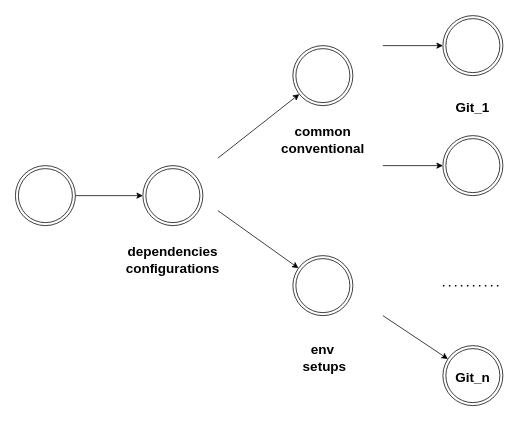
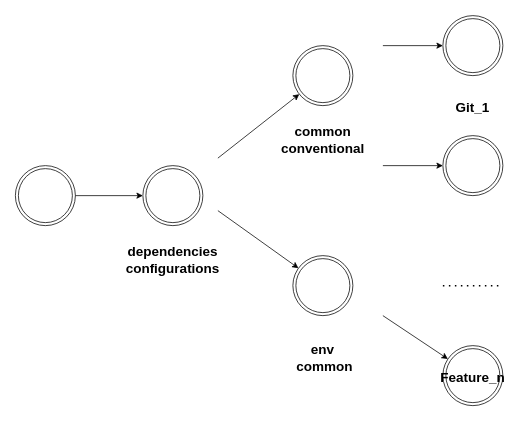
  <mxCell id="0" />
  <mxCell id="1" parent="0" />
  <mxCell id="2" value="" style="group" vertex="1" connectable="0" parent="1"><mxGeometry x="20" y="220" width="80" height="160" as="geometry" /></mxCell>
  <mxCell id="3" value="" style="ellipse;shape=doubleEllipse;whiteSpace=wrap;html=1;aspect=fixed;" vertex="1" parent="2"><mxGeometry width="80" height="80" as="geometry" /></mxCell>
  <mxCell id="4" value="" style="endArrow=classic;html=1;rounded=0;fontSize=18;exitX=1;exitY=0.5;exitDx=0;exitDy=0;entryX=0;entryY=0.5;entryDx=0;entryDy=0;" edge="1" parent="1" source="3" target="6"><mxGeometry width="50" height="50" relative="1" as="geometry"><mxPoint x="430" y="310" as="sourcePoint" /><mxPoint x="230" y="260" as="targetPoint" /></mxGeometry></mxCell>
  <mxCell id="5" value="" style="group" vertex="1" connectable="0" parent="1"><mxGeometry x="190" y="220" width="80" height="160" as="geometry" /></mxCell>
  <mxCell id="6" value="" style="ellipse;shape=doubleEllipse;whiteSpace=wrap;html=1;aspect=fixed;" vertex="1" parent="5"><mxGeometry width="80" height="80" as="geometry" /></mxCell>
  <mxCell id="7" value="&lt;span style=&quot;font-size: 18px;&quot;&gt;&lt;b&gt;dependencies configurations&lt;br&gt;&lt;br&gt;&lt;/b&gt;&lt;/span&gt;" style="text;html=1;strokeColor=none;fillColor=none;align=center;verticalAlign=middle;whiteSpace=wrap;rounded=0;" vertex="1" parent="5"><mxGeometry y="114.286" width="80" height="45.714" as="geometry" /></mxCell>
  <mxCell id="8" value="" style="group" vertex="1" connectable="0" parent="1"><mxGeometry x="390" y="60" width="80" height="160" as="geometry" /></mxCell>
  <mxCell id="9" value="" style="ellipse;shape=doubleEllipse;whiteSpace=wrap;html=1;aspect=fixed;" vertex="1" parent="8"><mxGeometry width="80" height="80" as="geometry" /></mxCell>
  <mxCell id="10" value="&lt;span style=&quot;font-size: 18px;&quot;&gt;&lt;b&gt;common conventional&lt;br&gt;&lt;br&gt;&lt;/b&gt;&lt;/span&gt;" style="text;html=1;strokeColor=none;fillColor=none;align=center;verticalAlign=middle;whiteSpace=wrap;rounded=0;" vertex="1" parent="8"><mxGeometry y="114.286" width="80" height="45.714" as="geometry" /></mxCell>
  <mxCell id="11" value="" style="group" vertex="1" connectable="0" parent="1"><mxGeometry x="390" y="340" width="80" height="160" as="geometry" /></mxCell>
  <mxCell id="12" value="" style="ellipse;shape=doubleEllipse;whiteSpace=wrap;html=1;aspect=fixed;" vertex="1" parent="11"><mxGeometry width="80" height="80" as="geometry" /></mxCell>
- <mxCell id="13" value="&lt;span style=&quot;font-size: 18px;&quot;&gt;&lt;b&gt;env&lt;br&gt;&amp;nbsp;setups&lt;br&gt;&lt;/b&gt;&lt;/span&gt;" style="text;html=1;strokeColor=none;fillColor=none;align=center;verticalAlign=middle;whiteSpace=wrap;rounded=0;" vertex="1" parent="11"><mxGeometry y="114.286" width="80" height="45.714" as="geometry" /></mxCell>
+ <mxCell id="13" value="&lt;span style=&quot;font-size: 18px;&quot;&gt;&lt;b&gt;env&lt;br&gt;&amp;nbsp;common&lt;br&gt;&lt;/b&gt;&lt;/span&gt;" style="text;html=1;strokeColor=none;fillColor=none;align=center;verticalAlign=middle;whiteSpace=wrap;rounded=0;" vertex="1" parent="11"><mxGeometry y="114.286" width="80" height="45.714" as="geometry" /></mxCell>
  <mxCell id="14" value="" style="group" vertex="1" connectable="0" parent="1"><mxGeometry x="590" y="20" width="80" height="160" as="geometry" /></mxCell>
  <mxCell id="15" value="" style="ellipse;shape=doubleEllipse;whiteSpace=wrap;html=1;aspect=fixed;" vertex="1" parent="14"><mxGeometry width="80" height="80" as="geometry" /></mxCell>
  <mxCell id="16" value="&lt;span style=&quot;font-size: 18px;&quot;&gt;&lt;b&gt;Git_1&lt;br&gt;&lt;/b&gt;&lt;/span&gt;" style="text;html=1;strokeColor=none;fillColor=none;align=center;verticalAlign=middle;whiteSpace=wrap;rounded=0;" vertex="1" parent="14"><mxGeometry y="99.996" width="80" height="45.714" as="geometry" /></mxCell>
  <mxCell id="17" value="" style="group" vertex="1" connectable="0" parent="1"><mxGeometry x="590" y="180" width="80" height="160" as="geometry" /></mxCell>
  <mxCell id="18" value="" style="ellipse;shape=doubleEllipse;whiteSpace=wrap;html=1;aspect=fixed;" vertex="1" parent="17"><mxGeometry width="80" height="80" as="geometry" /></mxCell>
  <mxCell id="19" value="" style="ellipse;shape=doubleEllipse;whiteSpace=wrap;html=1;aspect=fixed;" vertex="1" parent="1"><mxGeometry x="590" y="460" width="80" height="80" as="geometry" /></mxCell>
- <mxCell id="20" value="&lt;span style=&quot;font-size: 18px;&quot;&gt;&lt;b&gt;Git_n&lt;br&gt;&lt;/b&gt;&lt;/span&gt;" style="text;html=1;strokeColor=none;fillColor=none;align=center;verticalAlign=middle;whiteSpace=wrap;rounded=0;" vertex="1" parent="1"><mxGeometry x="590" y="479.996" width="80" height="45.714" as="geometry" /></mxCell>
+ <mxCell id="20" value="&lt;span style=&quot;font-size: 18px;&quot;&gt;&lt;b&gt;Feature_n&lt;br&gt;&lt;/b&gt;&lt;/span&gt;" style="text;html=1;strokeColor=none;fillColor=none;align=center;verticalAlign=middle;whiteSpace=wrap;rounded=0;" vertex="1" parent="1"><mxGeometry x="590" y="479.996" width="80" height="45.714" as="geometry" /></mxCell>
  <mxCell id="21" value="" style="endArrow=classic;html=1;rounded=0;fontSize=18;" edge="1" parent="1" target="9"><mxGeometry width="50" height="50" relative="1" as="geometry"><mxPoint x="290" y="210" as="sourcePoint" /><mxPoint x="480" y="330" as="targetPoint" /></mxGeometry></mxCell>
  <mxCell id="22" value="" style="endArrow=classic;html=1;rounded=0;fontSize=18;" edge="1" parent="1" target="12"><mxGeometry width="50" height="50" relative="1" as="geometry"><mxPoint x="290" y="280" as="sourcePoint" /><mxPoint x="480" y="330" as="targetPoint" /></mxGeometry></mxCell>
  <mxCell id="23" value="" style="endArrow=classic;html=1;rounded=0;fontSize=18;" edge="1" parent="1" target="15"><mxGeometry width="50" height="50" relative="1" as="geometry"><mxPoint x="510" y="60" as="sourcePoint" /><mxPoint x="480" y="330" as="targetPoint" /></mxGeometry></mxCell>
  <mxCell id="24" value="" style="endArrow=classic;html=1;rounded=0;fontSize=18;" edge="1" parent="1" target="18"><mxGeometry width="50" height="50" relative="1" as="geometry"><mxPoint x="510" y="220" as="sourcePoint" /><mxPoint x="480" y="330" as="targetPoint" /></mxGeometry></mxCell>
  <mxCell id="25" value="" style="endArrow=classic;html=1;rounded=0;fontSize=18;" edge="1" parent="1" target="19"><mxGeometry width="50" height="50" relative="1" as="geometry"><mxPoint x="510" y="420" as="sourcePoint" /><mxPoint x="480" y="330" as="targetPoint" /></mxGeometry></mxCell>
  <mxCell id="26" value="" style="endArrow=none;dashed=1;html=1;dashPattern=1 3;strokeWidth=2;rounded=0;fontSize=18;" edge="1" parent="1"><mxGeometry width="50" height="50" relative="1" as="geometry"><mxPoint x="590" y="380" as="sourcePoint" /><mxPoint x="670" y="380" as="targetPoint" /></mxGeometry></mxCell>
